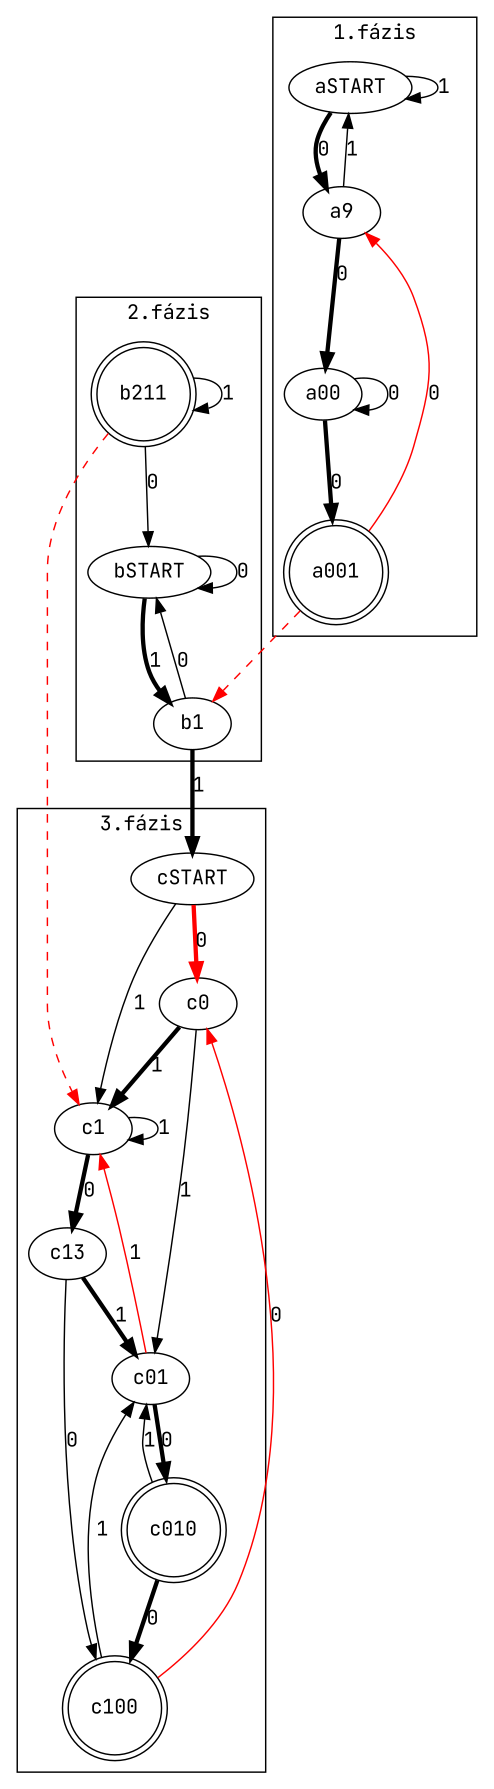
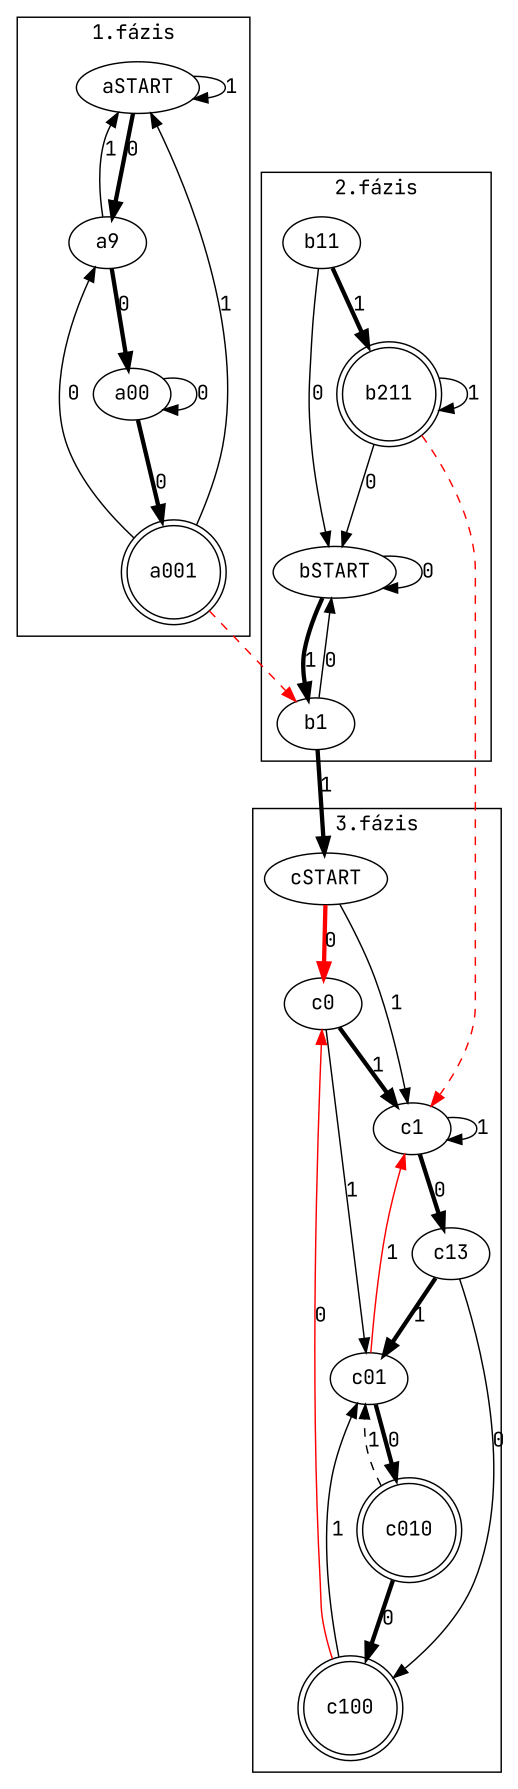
  digraph {
    fontname="JetBrains Mono"
    rankdir=TB
    node [fontname="JetBrains Mono" shape=ellipse]
    edge [fontname="JetBrains Mono"]
    cSTART
    c0
    c1
    c01
    n5 [label=c13]
    c010 [shape=doublecircle]
    c100 [shape=doublecircle]
    aSTART
    n9 [label=a9]
    a001 [shape=doublecircle]
    a00
    bSTART
    b1
+   b11
    n15 [label=b211 shape=doublecircle]
    subgraph cluster_1 {
      label="3.fázis"
      cSTART
      c0
      c1
      c01
      n5
      c010
      c100
    }
    subgraph cluster_2 {
      label="1.fázis"
      aSTART
      n9
      a001
      a00
    }
    subgraph cluster_3 {
      label="2.fázis"
      bSTART
      b1
+     b11
      n15
    }
    cSTART -> c0 [color=red label=0 penwidth=3]
    cSTART -> c1 [label=1]
    c0 -> c1 [label=1 penwidth=3]
    c0 -> c01 [label=1]
    c1 -> c1 [label=1]
    c1 -> n5 [label=0 penwidth=3]
    c01 -> c1 [color=red label=1]
    c01 -> c010 [label=0 penwidth=3]
    n5 -> c01 [label=1 penwidth=3]
    n5 -> c100 [label=0]
-   c010 -> c01 [label=1]
+   c010 -> c01 [label=1 style=dashed]
    c010 -> c100 [label=0 penwidth=3]
    c100 -> c0 [color=red label=0]
    c100 -> c01 [label=1]
    aSTART -> aSTART [label=1]
    aSTART -> n9 [label=0 penwidth=3]
    n9 -> aSTART [label=1]
    n9 -> a00 [label=0 penwidth=3]
-   a001 -> n9 [label=0 color=red]
+   a001 -> aSTART [label=1]
+   a001 -> n9 [label=0]
    a001 -> b1 [color=red style=dashed]
    a00 -> a001 [label=0 penwidth=3]
    a00 -> a00 [label=0]
    bSTART -> bSTART [label=0]
    bSTART -> b1 [label=1 penwidth=3]
    b1 -> cSTART [label=1 penwidth=3]
    b1 -> bSTART [label=0]
+   b11 -> bSTART [label=0]
+   b11 -> n15 [label=1 penwidth=3]
    n15 -> c1 [color=red style=dashed]
    n15 -> bSTART [label=0]
    n15 -> n15 [label=1]
  }
